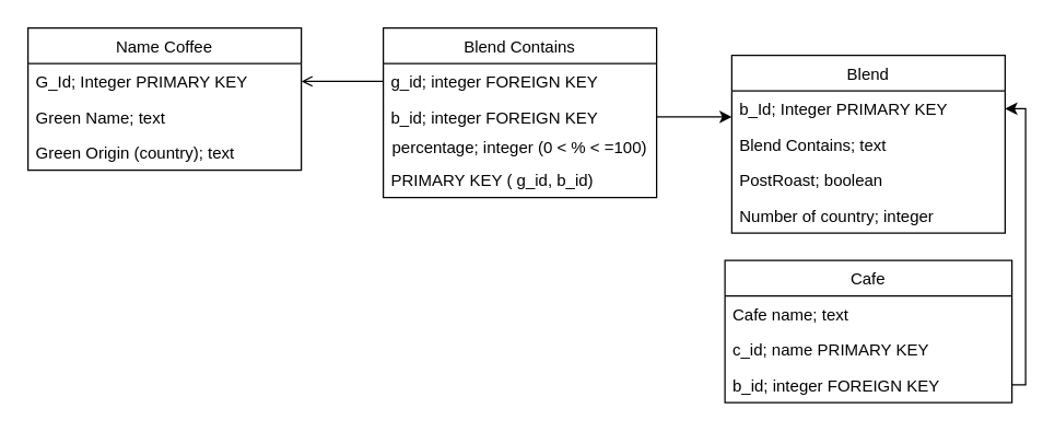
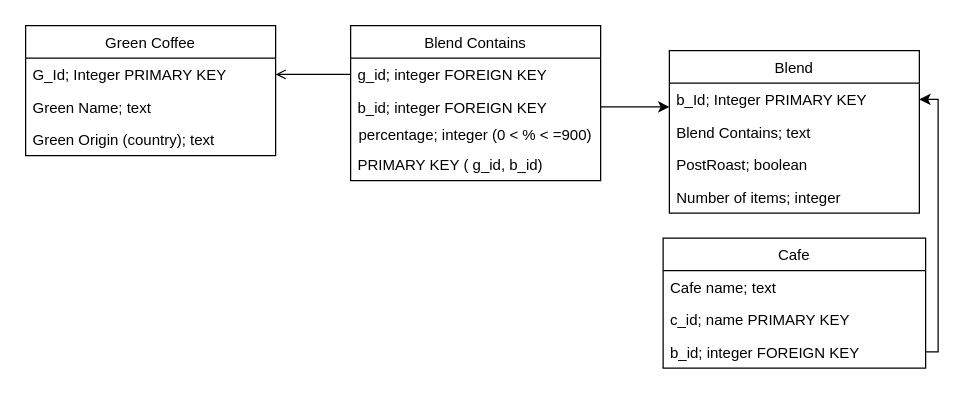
  <mxCell id="0" />
  <mxCell id="1" parent="0" />
- <mxCell id="2" value="Name Coffee" style="swimlane;fontStyle=0;childLayout=stackLayout;horizontal=1;startSize=26;horizontalStack=0;resizeParent=1;resizeParentMax=0;resizeLast=0;collapsible=1;marginBottom=0;" parent="1" vertex="1"><mxGeometry x="20" y="20" width="200" height="104" as="geometry" /></mxCell>
+ <mxCell id="2" value="Green Coffee" style="swimlane;fontStyle=0;childLayout=stackLayout;horizontal=1;startSize=26;horizontalStack=0;resizeParent=1;resizeParentMax=0;resizeLast=0;collapsible=1;marginBottom=0;" parent="1" vertex="1"><mxGeometry x="20" y="20" width="200" height="104" as="geometry" /></mxCell>
  <mxCell id="3" value="G_Id; Integer PRIMARY KEY" style="text;strokeColor=none;fillColor=none;align=left;verticalAlign=top;spacingLeft=4;spacingRight=4;overflow=hidden;rotatable=0;points=[[0,0.5],[1,0.5]];portConstraint=eastwest;" parent="2" vertex="1"><mxGeometry y="26" width="200" height="26" as="geometry" /></mxCell>
  <mxCell id="4" value="Green Name; text" style="text;strokeColor=none;fillColor=none;align=left;verticalAlign=top;spacingLeft=4;spacingRight=4;overflow=hidden;rotatable=0;points=[[0,0.5],[1,0.5]];portConstraint=eastwest;" parent="2" vertex="1"><mxGeometry y="52" width="200" height="26" as="geometry" /></mxCell>
  <mxCell id="5" value="Green Origin (country); text" style="text;strokeColor=none;fillColor=none;align=left;verticalAlign=top;spacingLeft=4;spacingRight=4;overflow=hidden;rotatable=0;points=[[0,0.5],[1,0.5]];portConstraint=eastwest;" parent="2" vertex="1"><mxGeometry y="78" width="200" height="26" as="geometry" /></mxCell>
  <mxCell id="6" value="Blend Contains" style="swimlane;fontStyle=0;childLayout=stackLayout;horizontal=1;startSize=26;horizontalStack=0;resizeParent=1;resizeParentMax=0;resizeLast=0;collapsible=1;marginBottom=0;" parent="1" vertex="1"><mxGeometry x="280" y="20" width="200" height="124" as="geometry" /></mxCell>
  <mxCell id="7" value="g_id; integer FOREIGN KEY" style="text;strokeColor=none;fillColor=none;align=left;verticalAlign=top;spacingLeft=4;spacingRight=4;overflow=hidden;rotatable=0;points=[[0,0.5],[1,0.5]];portConstraint=eastwest;" parent="6" vertex="1"><mxGeometry y="26" width="200" height="26" as="geometry" /></mxCell>
  <mxCell id="8" value="b_id; integer FOREIGN KEY" style="text;strokeColor=none;fillColor=none;align=left;verticalAlign=top;spacingLeft=4;spacingRight=4;overflow=hidden;rotatable=0;points=[[0,0.5],[1,0.5]];portConstraint=eastwest;" parent="6" vertex="1"><mxGeometry y="52" width="200" height="26" as="geometry" /></mxCell>
- <mxCell id="9" value="percentage; integer (0 &amp;lt; % &amp;lt; =100)" style="text;html=1;strokeColor=none;fillColor=none;align=center;verticalAlign=middle;whiteSpace=wrap;rounded=0;" parent="6" vertex="1"><mxGeometry y="78" width="200" height="20" as="geometry" /></mxCell>
+ <mxCell id="9" value="percentage; integer (0 &amp;lt; % &amp;lt; =900)" style="text;html=1;strokeColor=none;fillColor=none;align=center;verticalAlign=middle;whiteSpace=wrap;rounded=0;" parent="6" vertex="1"><mxGeometry y="78" width="200" height="20" as="geometry" /></mxCell>
  <mxCell id="10" value="PRIMARY KEY ( g_id, b_id)" style="text;strokeColor=none;fillColor=none;align=left;verticalAlign=top;spacingLeft=4;spacingRight=4;overflow=hidden;rotatable=0;points=[[0,0.5],[1,0.5]];portConstraint=eastwest;" parent="6" vertex="1"><mxGeometry y="98" width="200" height="26" as="geometry" /></mxCell>
  <mxCell id="11" style="edgeStyle=orthogonalEdgeStyle;rounded=0;orthogonalLoop=1;jettySize=auto;html=1;exitX=0;exitY=0.5;exitDx=0;exitDy=0;endArrow=open;" parent="1" source="7" target="3" edge="1"><mxGeometry relative="1" as="geometry" /></mxCell>
  <mxCell id="12" value="Blend" style="swimlane;fontStyle=0;childLayout=stackLayout;horizontal=1;startSize=26;horizontalStack=0;resizeParent=1;resizeParentMax=0;resizeLast=0;collapsible=1;marginBottom=0;" parent="1" vertex="1"><mxGeometry x="535" y="40" width="200" height="130" as="geometry" /></mxCell>
  <mxCell id="13" value="b_Id; Integer PRIMARY KEY" style="text;strokeColor=none;fillColor=none;align=left;verticalAlign=top;spacingLeft=4;spacingRight=4;overflow=hidden;rotatable=0;points=[[0,0.5],[1,0.5]];portConstraint=eastwest;" parent="12" vertex="1"><mxGeometry y="26" width="200" height="26" as="geometry" /></mxCell>
  <mxCell id="14" value="Blend Contains; text" style="text;strokeColor=none;fillColor=none;align=left;verticalAlign=top;spacingLeft=4;spacingRight=4;overflow=hidden;rotatable=0;points=[[0,0.5],[1,0.5]];portConstraint=eastwest;" parent="12" vertex="1"><mxGeometry y="52" width="200" height="26" as="geometry" /></mxCell>
  <mxCell id="15" value="PostRoast; boolean" style="text;strokeColor=none;fillColor=none;align=left;verticalAlign=top;spacingLeft=4;spacingRight=4;overflow=hidden;rotatable=0;points=[[0,0.5],[1,0.5]];portConstraint=eastwest;" vertex="1" parent="12"><mxGeometry y="78" width="200" height="26" as="geometry" /></mxCell>
- <mxCell id="16" value="Number of country; integer" style="text;strokeColor=none;fillColor=none;align=left;verticalAlign=top;spacingLeft=4;spacingRight=4;overflow=hidden;rotatable=0;points=[[0,0.5],[1,0.5]];portConstraint=eastwest;" parent="12" vertex="1"><mxGeometry y="104" width="200" height="26" as="geometry" /></mxCell>
+ <mxCell id="16" value="Number of items; integer" style="text;strokeColor=none;fillColor=none;align=left;verticalAlign=top;spacingLeft=4;spacingRight=4;overflow=hidden;rotatable=0;points=[[0,0.5],[1,0.5]];portConstraint=eastwest;" parent="12" vertex="1"><mxGeometry y="104" width="200" height="26" as="geometry" /></mxCell>
  <mxCell id="17" style="edgeStyle=orthogonalEdgeStyle;rounded=0;orthogonalLoop=1;jettySize=auto;html=1;" parent="1" source="8" target="13" edge="1"><mxGeometry relative="1" as="geometry"><Array as="points"><mxPoint x="510" y="85" /><mxPoint x="510" y="85" /></Array></mxGeometry></mxCell>
  <mxCell id="18" value="Cafe" style="swimlane;fontStyle=0;childLayout=stackLayout;horizontal=1;startSize=26;horizontalStack=0;resizeParent=1;resizeParentMax=0;resizeLast=0;collapsible=1;marginBottom=0;" parent="1" vertex="1"><mxGeometry x="530" y="190" width="210" height="104" as="geometry" /></mxCell>
  <mxCell id="19" value="Cafe name; text" style="text;strokeColor=none;fillColor=none;align=left;verticalAlign=top;spacingLeft=4;spacingRight=4;overflow=hidden;rotatable=0;points=[[0,0.5],[1,0.5]];portConstraint=eastwest;" parent="18" vertex="1"><mxGeometry y="26" width="210" height="26" as="geometry" /></mxCell>
  <mxCell id="20" value="c_id; name PRIMARY KEY" style="text;strokeColor=none;fillColor=none;align=left;verticalAlign=top;spacingLeft=4;spacingRight=4;overflow=hidden;rotatable=0;points=[[0,0.5],[1,0.5]];portConstraint=eastwest;" parent="18" vertex="1"><mxGeometry y="52" width="210" height="26" as="geometry" /></mxCell>
  <mxCell id="21" value="b_id; integer FOREIGN KEY" style="text;strokeColor=none;fillColor=none;align=left;verticalAlign=top;spacingLeft=4;spacingRight=4;overflow=hidden;rotatable=0;points=[[0,0.5],[1,0.5]];portConstraint=eastwest;" parent="18" vertex="1"><mxGeometry y="78" width="210" height="26" as="geometry" /></mxCell>
  <mxCell id="22" style="edgeStyle=orthogonalEdgeStyle;rounded=0;orthogonalLoop=1;jettySize=auto;html=1;" parent="1" source="21" target="13" edge="1"><mxGeometry relative="1" as="geometry"><Array as="points"><mxPoint x="750" y="281" /><mxPoint x="750" y="79" /></Array></mxGeometry></mxCell>
